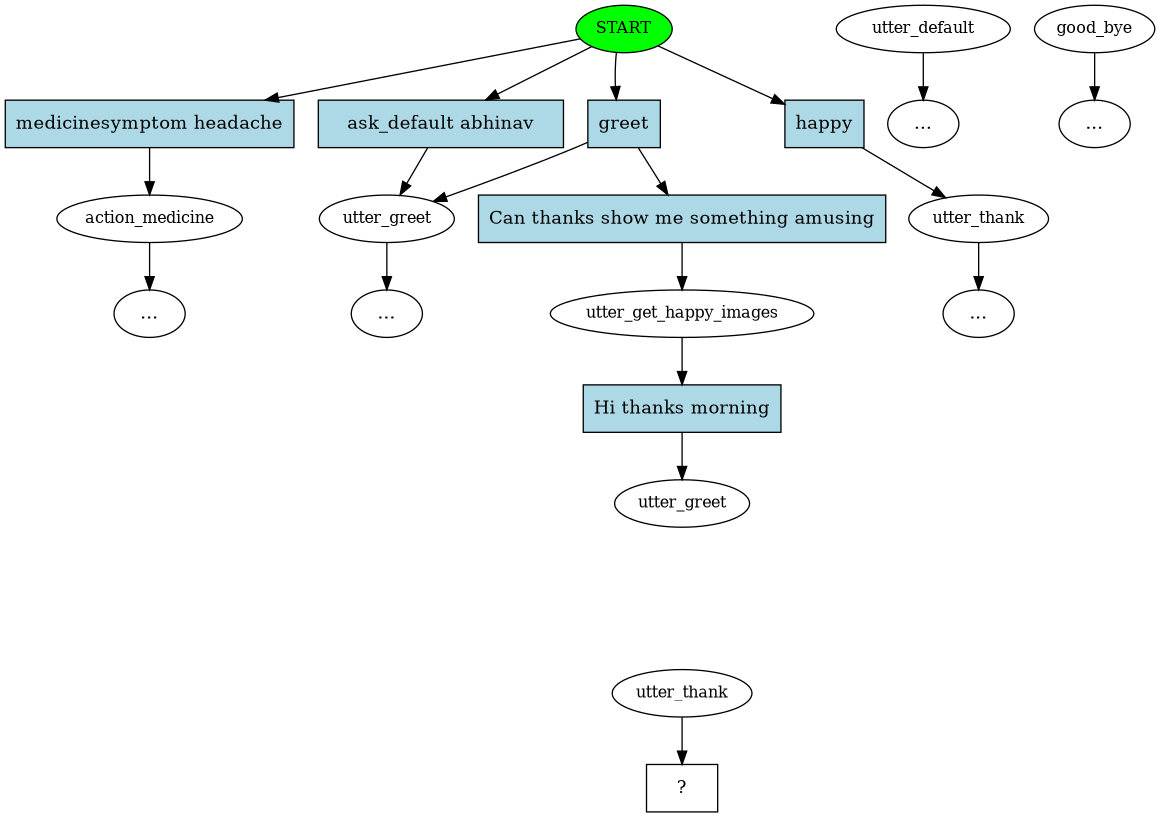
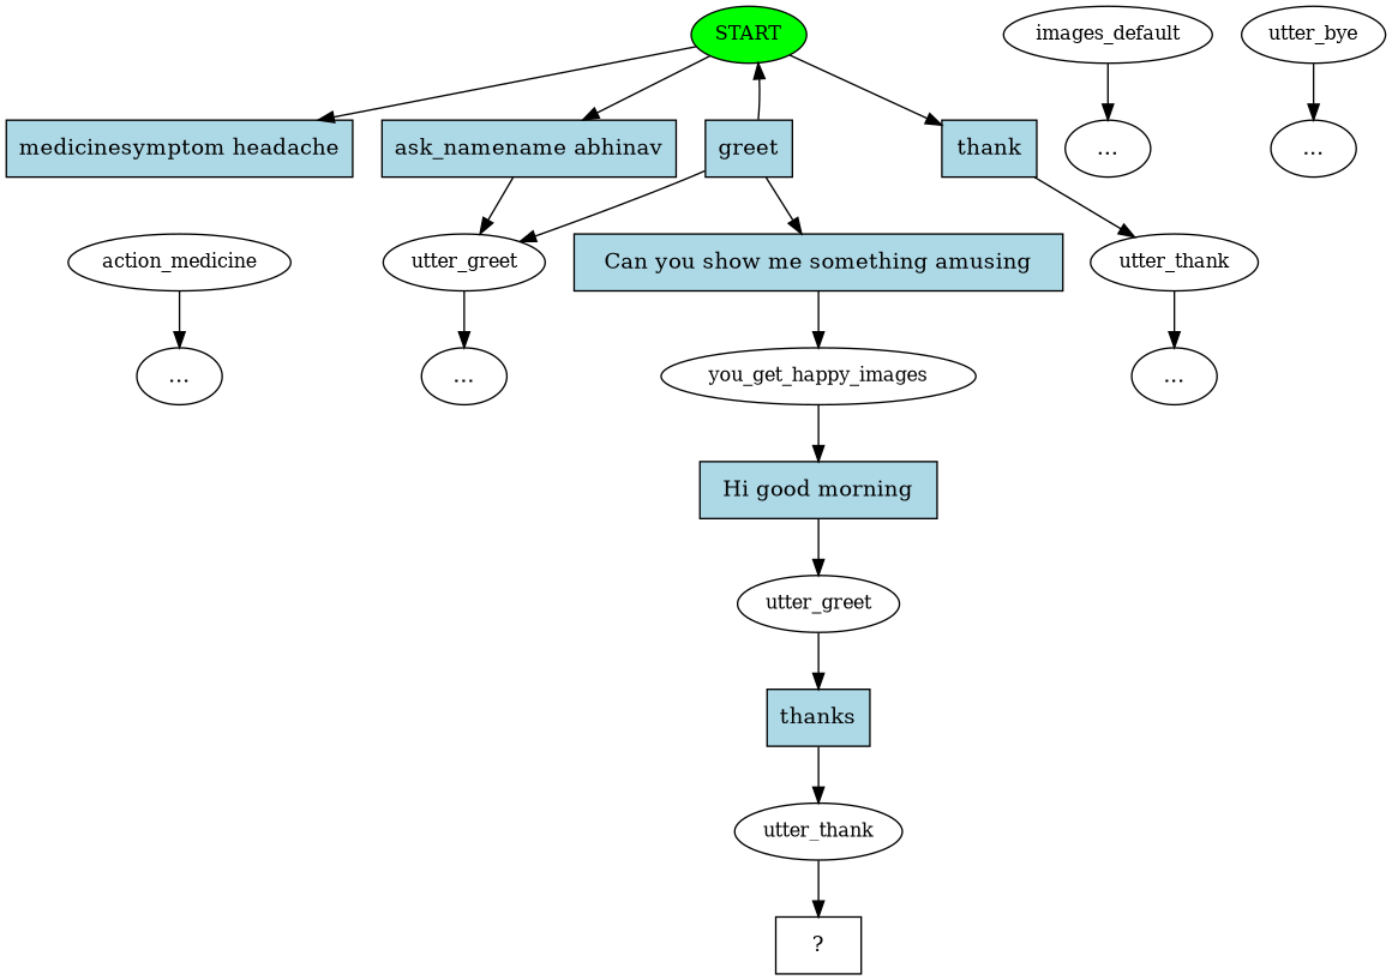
  digraph {
    n1 [fillcolor=green fontsize=12 label=START style=filled]
    n2 [fillcolor=lightblue label="medicinesymptom headache" shape=rect style=filled]
-   n3 [fillcolor=lightblue label="ask_default abhinav" shape=rect style=filled]
+   n3 [fillcolor=lightblue label="ask_namename abhinav" shape=rect style=filled]
    n4 [fillcolor=lightblue label=greet shape=rect style=filled]
-   n5 [fillcolor=lightblue label=happy shape=rect style=filled]
+   n5 [fillcolor=lightblue label=thank shape=rect style=filled]
    n6 [fontsize=12 label=action_medicine]
    n7 [fontsize=12 label=utter_greet]
-   n8 [fillcolor=lightblue label="Can thanks show me something amusing" shape=rect style=filled]
+   n8 [fillcolor=lightblue label="Can you show me something amusing" shape=rect style=filled]
    n9 [fontsize=12 label=utter_thank]
-   n10 [fontsize=12 label=utter_get_happy_images]
-   n11 [fontsize=12 label=utter_default]
+   n10 [fontsize=12 label=you_get_happy_images]
+   n11 [fontsize=12 label=images_default]
    n12 [label="..."]
    n13 [label="..."]
    n14 [label="..."]
    n15 [label="..."]
-   n16 [fontsize=12 label=good_bye]
+   n16 [fontsize=12 label=utter_bye]
    n17 [label="..."]
-   n18 [fillcolor=lightblue label="Hi thanks morning" shape=rect style=filled]
+   n18 [fillcolor=lightblue label="Hi good morning" shape=rect style=filled]
    n19 [fontsize=12 label=utter_greet]
+   n20 [fillcolor=lightblue label=thanks shape=rect style=filled]
    n21 [fontsize=12 label=utter_thank]
    n22 [label="  ?  " shape=rect]
    n1 -> n2
    n1 -> n3
-   n1 -> n4
+   n4 -> n1
    n1 -> n5
-   n2 -> n6
    n3 -> n7
    n4 -> n7
    n4 -> n8
    n5 -> n9
    n6 -> n13
    n7 -> n14
    n8 -> n10
    n9 -> n15
    n10 -> n18
    n11 -> n12
    n16 -> n17
    n18 -> n19
+   n19 -> n20
+   n20 -> n21
    n21 -> n22
  }
